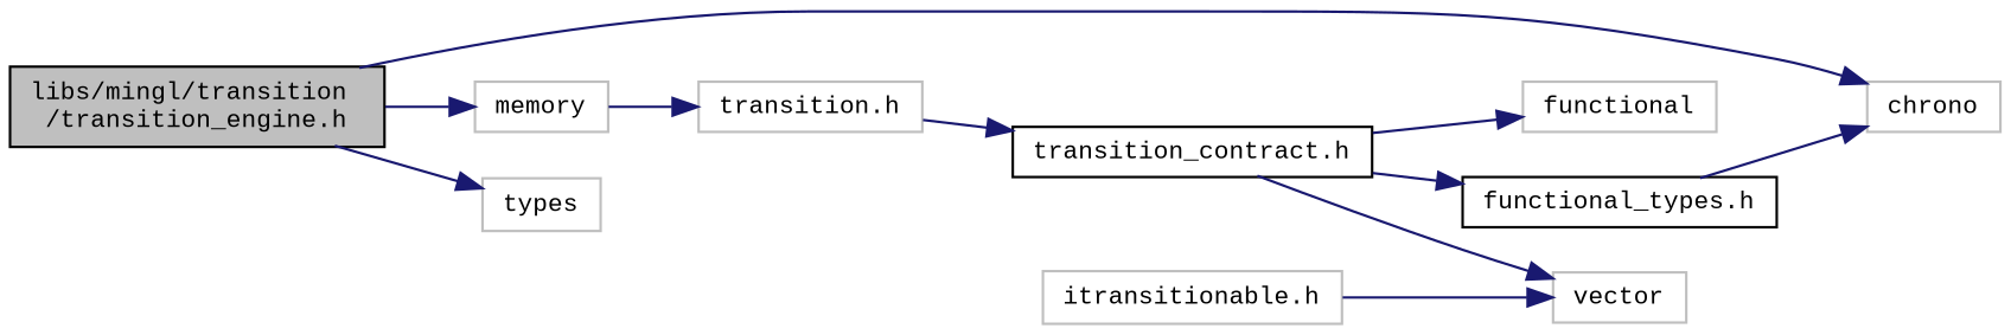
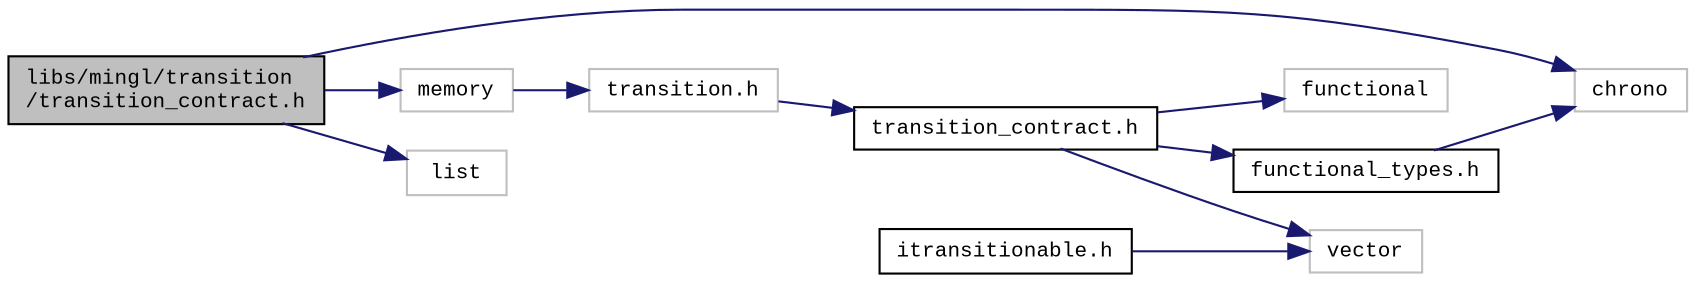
  digraph {
    fontname="Liberation Mono"
    rankdir=LR
    node [color=grey75 fillcolor=white fontname="Liberation Mono" fontsize=10 shape=record style=filled]
    edge [color=midnightblue fontname="Liberation Mono" fontsize=10 labelfontname=Helvetica labelfontsize=10 style=solid]
-   n1 [color=black fillcolor=grey75 fontcolor=black height=0.2 label="libs/mingl/transition\l/transition_engine.h" width=0.4]
+   n1 [color=black fillcolor=grey75 fontcolor=black height=0.2 label="libs/mingl/transition\l/transition_contract.h" width=0.4]
    n2 [height=0.2 label=chrono width=0.4]
    n3 [height=0.2 label=memory width=0.4]
-   n4 [height=0.2 label=types width=0.4]
+   n4 [height=0.2 label=list width=0.4]
    n5 [height=0.2 label="transition.h" width=0.4]
    n6 [color=black height=0.2 label="transition_contract.h" width=0.4]
    n7 [height=0.2 label=functional width=0.4]
    n8 [height=0.2 label=vector width=0.4]
    n9 [color=black height=0.2 label="functional_types.h" width=0.4]
-   n10 [height=0.2 label="itransitionable.h" width=0.4]
+   n10 [color=black height=0.2 label="itransitionable.h" width=0.4]
    n1 -> n2
    n1 -> n3
    n1 -> n4
    n3 -> n5
    n5 -> n6
    n6 -> n7
    n6 -> n8
    n6 -> n9
    n9 -> n2
    n10 -> n8
  }
